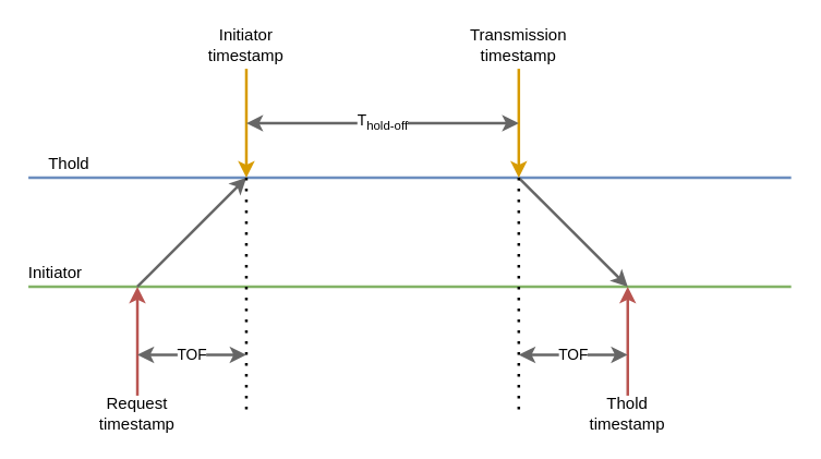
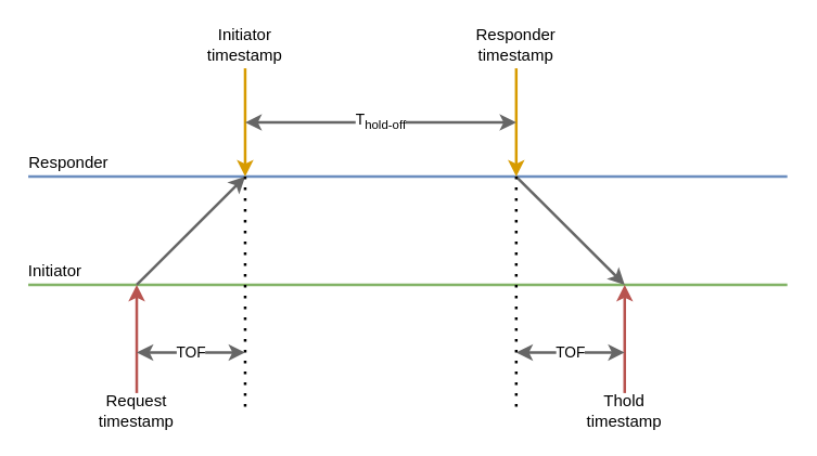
  <mxCell id="0" />
  <mxCell id="1" parent="0" />
  <mxCell id="2" value="" style="endArrow=none;html=1;fillColor=#d5e8d4;strokeColor=#82b366;strokeWidth=2;" parent="1" edge="1"><mxGeometry width="50" height="50" relative="1" as="geometry"><mxPoint x="20" y="210" as="sourcePoint" /><mxPoint x="580" y="210" as="targetPoint" /></mxGeometry></mxCell>
  <mxCell id="3" value="" style="endArrow=classic;html=1;fillColor=#f8cecc;strokeColor=#b85450;strokeWidth=2;" parent="1" edge="1"><mxGeometry width="50" height="50" relative="1" as="geometry"><mxPoint x="100" y="290" as="sourcePoint" /><mxPoint x="100" y="210" as="targetPoint" /></mxGeometry></mxCell>
  <mxCell id="4" value="" style="endArrow=none;html=1;fillColor=#dae8fc;strokeColor=#6c8ebf;strokeWidth=2;" parent="1" edge="1"><mxGeometry width="50" height="50" relative="1" as="geometry"><mxPoint x="20" y="130" as="sourcePoint" /><mxPoint x="580" y="130" as="targetPoint" /></mxGeometry></mxCell>
  <mxCell id="5" value="" style="endArrow=classic;html=1;fillColor=#ffe6cc;strokeColor=#d79b00;strokeWidth=2;shadow=0;" parent="1" edge="1"><mxGeometry width="50" height="50" relative="1" as="geometry"><mxPoint x="180" y="50" as="sourcePoint" /><mxPoint x="180" y="130" as="targetPoint" /></mxGeometry></mxCell>
  <mxCell id="6" value="Request&lt;br&gt;timestamp" style="text;html=1;strokeColor=none;fillColor=none;align=center;verticalAlign=middle;whiteSpace=wrap;rounded=0;" parent="1" vertex="1"><mxGeometry x="50" y="290" width="100" height="25" as="geometry" /></mxCell>
  <mxCell id="7" value="" style="endArrow=classic;html=1;fillColor=#f5f5f5;strokeColor=#666666;strokeWidth=2;" parent="1" edge="1"><mxGeometry width="50" height="50" relative="1" as="geometry"><mxPoint x="100" y="210" as="sourcePoint" /><mxPoint x="180" y="130" as="targetPoint" /></mxGeometry></mxCell>
- <mxCell id="8" value="Thold" style="text;html=1;strokeColor=none;fillColor=none;align=center;verticalAlign=middle;whiteSpace=wrap;rounded=0;" parent="1" vertex="1"><mxGeometry x="30" y="110" width="40" height="20" as="geometry" /></mxCell>
+ <mxCell id="8" value="Responder" style="text;html=1;strokeColor=none;fillColor=none;align=center;verticalAlign=middle;whiteSpace=wrap;rounded=0;" parent="1" vertex="1"><mxGeometry x="30" y="110" width="40" height="20" as="geometry" /></mxCell>
  <mxCell id="9" value="Initiator" style="text;html=1;strokeColor=none;fillColor=none;align=center;verticalAlign=middle;whiteSpace=wrap;rounded=0;" parent="1" vertex="1"><mxGeometry x="20" y="190" width="40" height="20" as="geometry" /></mxCell>
  <mxCell id="10" value="" style="endArrow=classic;html=1;fillColor=#f8cecc;strokeColor=#b85450;strokeWidth=2;" parent="1" edge="1"><mxGeometry width="50" height="50" relative="1" as="geometry"><mxPoint x="460" y="290" as="sourcePoint" /><mxPoint x="460" y="210" as="targetPoint" /></mxGeometry></mxCell>
  <mxCell id="11" value="Thold&lt;br&gt;timestamp" style="text;html=1;strokeColor=none;fillColor=none;align=center;verticalAlign=middle;whiteSpace=wrap;rounded=0;" parent="1" vertex="1"><mxGeometry x="420" y="290" width="80" height="25" as="geometry" /></mxCell>
  <mxCell id="12" value="" style="endArrow=classic;html=1;fillColor=#f5f5f5;strokeColor=#666666;strokeWidth=2;" parent="1" edge="1"><mxGeometry width="50" height="50" relative="1" as="geometry"><mxPoint x="380" y="130" as="sourcePoint" /><mxPoint x="460" y="210" as="targetPoint" /></mxGeometry></mxCell>
  <mxCell id="13" value="" style="endArrow=classic;html=1;fillColor=#ffe6cc;strokeColor=#d79b00;strokeWidth=2;" parent="1" edge="1"><mxGeometry width="50" height="50" relative="1" as="geometry"><mxPoint x="380" y="50" as="sourcePoint" /><mxPoint x="380" y="130" as="targetPoint" /></mxGeometry></mxCell>
- <mxCell id="14" value="Transmission&lt;br&gt;timestamp" style="text;html=1;strokeColor=none;fillColor=none;align=center;verticalAlign=middle;whiteSpace=wrap;rounded=0;" parent="1" vertex="1"><mxGeometry x="340" y="20" width="80" height="25" as="geometry" /></mxCell>
+ <mxCell id="14" value="Responder&lt;br&gt;timestamp" style="text;html=1;strokeColor=none;fillColor=none;align=center;verticalAlign=middle;whiteSpace=wrap;rounded=0;" parent="1" vertex="1"><mxGeometry x="340" y="20" width="80" height="25" as="geometry" /></mxCell>
  <mxCell id="15" value="Initiator&lt;br&gt;timestamp" style="text;html=1;strokeColor=none;fillColor=none;align=center;verticalAlign=middle;whiteSpace=wrap;rounded=0;" parent="1" vertex="1"><mxGeometry x="140" y="20" width="80" height="25" as="geometry" /></mxCell>
  <mxCell id="16" value="T&lt;sub&gt;hold-off&lt;/sub&gt;" style="endArrow=classic;startArrow=classic;html=1;fillColor=#f5f5f5;strokeColor=#666666;strokeWidth=2;" edge="1" parent="1"><mxGeometry width="50" height="50" relative="1" as="geometry"><mxPoint x="180" y="90" as="sourcePoint" /><mxPoint x="380" y="90" as="targetPoint" /></mxGeometry></mxCell>
  <mxCell id="17" value="" style="endArrow=none;dashed=1;html=1;dashPattern=1 3;strokeWidth=2;" edge="1" parent="1"><mxGeometry width="50" height="50" relative="1" as="geometry"><mxPoint x="180" y="300" as="sourcePoint" /><mxPoint x="180" y="130" as="targetPoint" /></mxGeometry></mxCell>
  <mxCell id="18" value="" style="endArrow=none;dashed=1;html=1;dashPattern=1 3;strokeWidth=2;" edge="1" parent="1"><mxGeometry width="50" height="50" relative="1" as="geometry"><mxPoint x="380" y="300" as="sourcePoint" /><mxPoint x="380" y="130" as="targetPoint" /></mxGeometry></mxCell>
  <mxCell id="19" value="TOF" style="endArrow=classic;startArrow=classic;html=1;strokeWidth=2;fillColor=#f5f5f5;strokeColor=#666666;" edge="1" parent="1"><mxGeometry width="50" height="50" relative="1" as="geometry"><mxPoint x="100" y="260" as="sourcePoint" /><mxPoint x="180" y="260" as="targetPoint" /></mxGeometry></mxCell>
  <mxCell id="20" value="TOF" style="endArrow=classic;startArrow=classic;html=1;strokeWidth=2;fillColor=#f5f5f5;strokeColor=#666666;" edge="1" parent="1"><mxGeometry width="50" height="50" relative="1" as="geometry"><mxPoint x="380" y="260" as="sourcePoint" /><mxPoint x="460" y="260" as="targetPoint" /></mxGeometry></mxCell>
